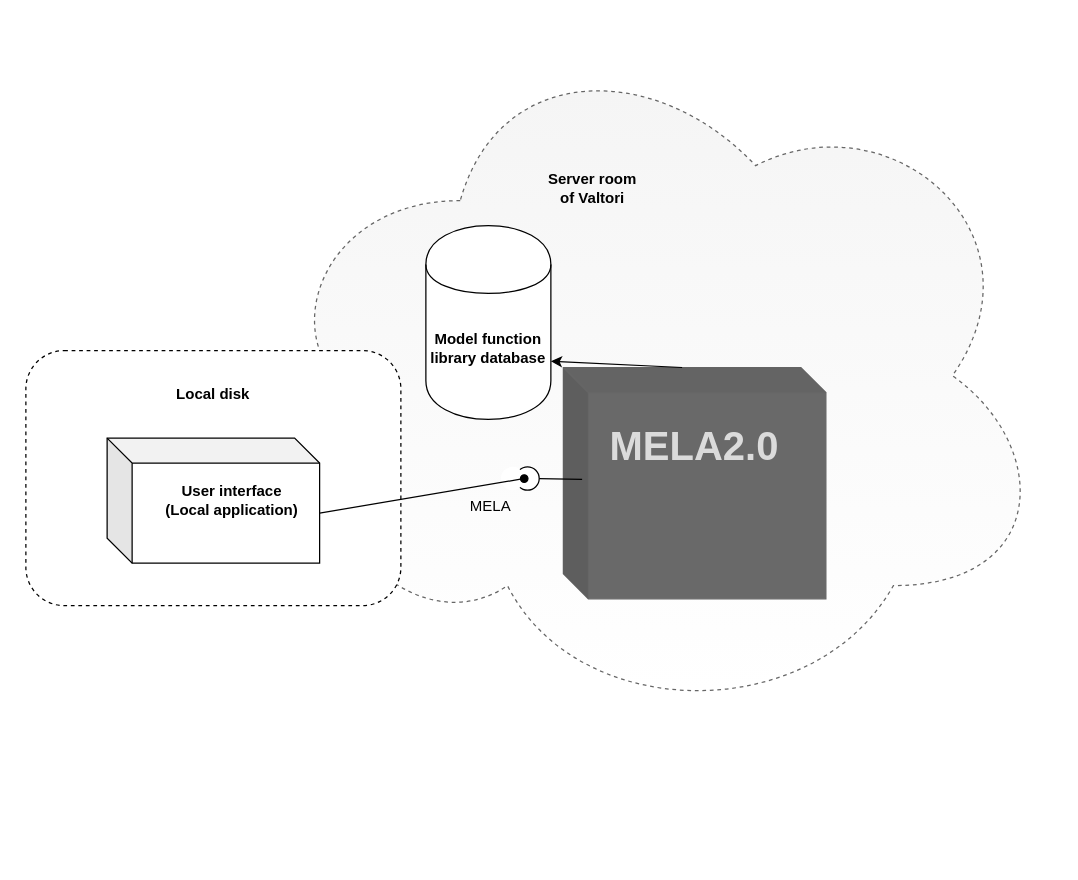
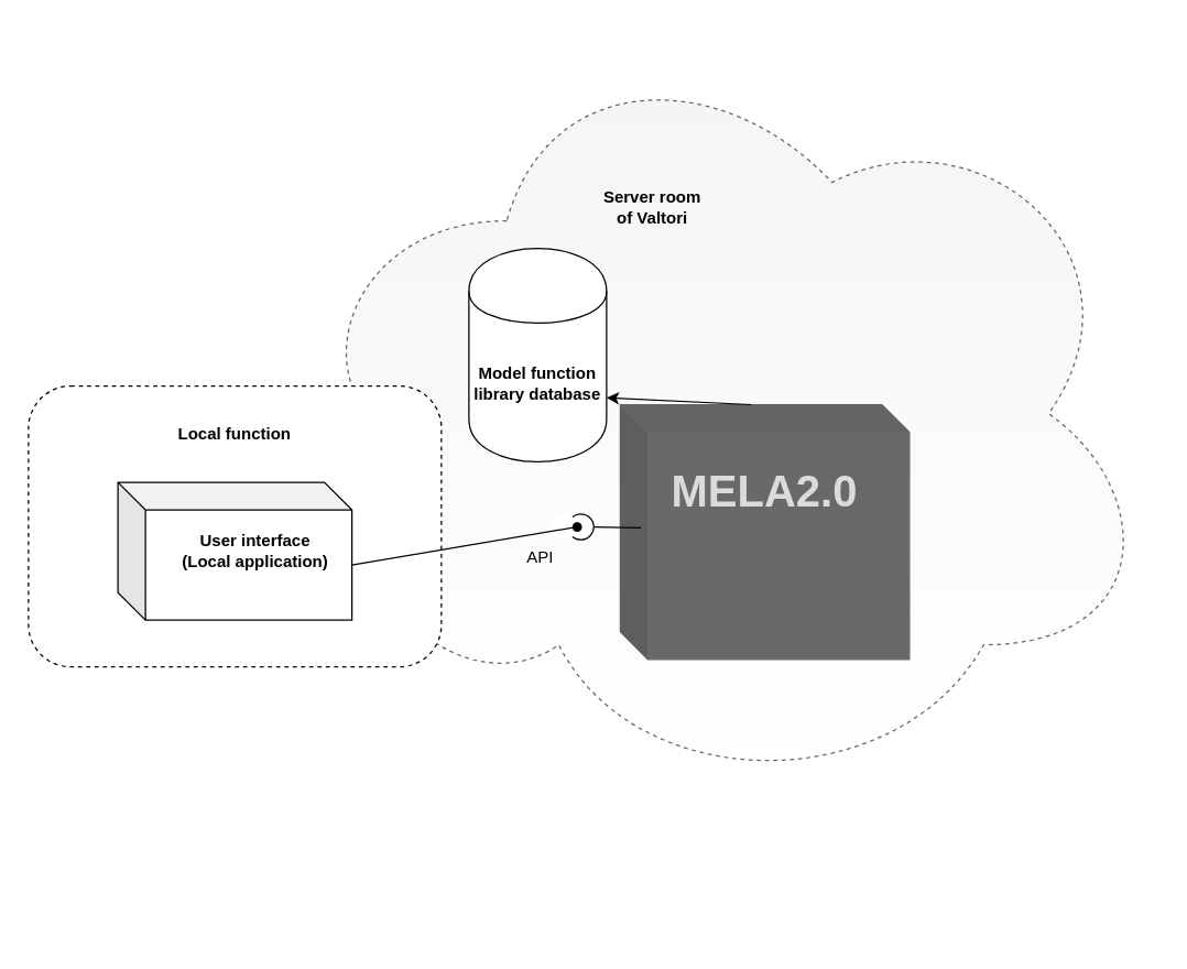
  <mxCell id="0" />
  <mxCell id="1" parent="0" />
  <mxCell id="2" value="" style="ellipse;shape=cloud;whiteSpace=wrap;html=1;dashed=1;strokeColor=#666666;fillColor=#f5f5f5;fontColor=#333333;gradientColor=#ffffff;" parent="1" vertex="1"><mxGeometry x="210" y="20" width="630" height="560" as="geometry" /></mxCell>
  <mxCell id="3" value="" style="rounded=1;whiteSpace=wrap;html=1;strokeColor=#000000;gradientColor=none;dashed=1;fillColor=#ffffff;" parent="1" vertex="1"><mxGeometry x="20" y="280" width="300" height="204" as="geometry" /></mxCell>
  <mxCell id="4" value="" style="group;fontSize=12;" parent="1" vertex="1" connectable="0"><mxGeometry x="313.5" y="521.5" width="300" height="160" as="geometry" /></mxCell>
  <mxCell id="5" value="" style="group" parent="1" vertex="1" connectable="0"><mxGeometry x="450" y="293.5" width="210" height="185" as="geometry" /></mxCell>
  <mxCell id="6" value="" style="shape=cube;whiteSpace=wrap;html=1;boundedLbl=1;backgroundOutline=1;darkOpacity=0.05;darkOpacity2=0.1;fontSize=12;fillColor=#696969;strokeColor=#666666;fontColor=#333333;" parent="5" vertex="1"><mxGeometry width="210" height="185" as="geometry" /></mxCell>
  <mxCell id="7" value="MELA2.0" style="text;html=1;strokeColor=none;fillColor=none;align=center;verticalAlign=middle;whiteSpace=wrap;rounded=0;fontSize=32;fontColor=#DBDBDB;fontStyle=1" parent="5" vertex="1"><mxGeometry x="37.8" y="41.429" width="134.4" height="44.048" as="geometry" /></mxCell>
  <mxCell id="8" value="" style="group" parent="1" vertex="1" connectable="0"><mxGeometry x="85" y="350" width="170" height="100" as="geometry" /></mxCell>
  <mxCell id="9" value="" style="shape=cube;whiteSpace=wrap;html=1;boundedLbl=1;backgroundOutline=1;darkOpacity=0.05;darkOpacity2=0.1;fontSize=12;" parent="8" vertex="1"><mxGeometry width="170" height="100" as="geometry" /></mxCell>
  <mxCell id="10" value="User interface (Local application)" style="text;html=1;strokeColor=none;fillColor=none;align=center;verticalAlign=middle;whiteSpace=wrap;rounded=0;fontSize=12;fontColor=#000000;fontStyle=1" parent="8" vertex="1"><mxGeometry x="45" y="40" width="110" height="20" as="geometry" /></mxCell>
- <mxCell id="11" value="Local disk" style="text;html=1;strokeColor=none;fillColor=none;align=center;verticalAlign=middle;whiteSpace=wrap;rounded=0;dashed=1;fontStyle=1" parent="1" vertex="1"><mxGeometry x="100" y="305" width="140" height="20" as="geometry" /></mxCell>
+ <mxCell id="11" value="Local function" style="text;html=1;strokeColor=none;fillColor=none;align=center;verticalAlign=middle;whiteSpace=wrap;rounded=0;dashed=1;fontStyle=1" parent="1" vertex="1"><mxGeometry x="100" y="305" width="140" height="20" as="geometry" /></mxCell>
  <mxCell id="12" value="Server room of Valtori" style="text;html=1;strokeColor=none;fillColor=none;align=center;verticalAlign=middle;whiteSpace=wrap;rounded=0;dashed=1;fontStyle=1" parent="1" vertex="1"><mxGeometry x="432" y="140" width="83" height="20" as="geometry" /></mxCell>
  <mxCell id="13" style="edgeStyle=none;rounded=0;orthogonalLoop=1;jettySize=auto;html=1;exitX=0;exitY=0;exitDx=95;exitDy=0;exitPerimeter=0;entryX=1;entryY=0.7;entryDx=0;entryDy=0;" parent="1" source="6" target="14" edge="1"><mxGeometry relative="1" as="geometry"><mxPoint x="470" y="253" as="targetPoint" /></mxGeometry></mxCell>
  <mxCell id="14" value="Model function library database" style="shape=cylinder;whiteSpace=wrap;html=1;boundedLbl=1;backgroundOutline=1;strokeColor=#000000;fillColor=#ffffff;gradientColor=none;fontStyle=1" parent="1" vertex="1"><mxGeometry x="340" y="180" width="100" height="155" as="geometry" /></mxCell>
  <mxCell id="15" value="" style="group;direction=east;rotation=-90;" parent="1" vertex="1" connectable="0"><mxGeometry x="420" y="347" width="20" height="70" as="geometry" /></mxCell>
  <mxCell id="16" value="" style="group;direction=east;rotation=-90;" parent="15" vertex="1" connectable="0"><mxGeometry x="-10" y="10" width="20" height="50" as="geometry" /></mxCell>
  <mxCell id="17" value="" style="group;direction=east;rotation=-90;" parent="16" vertex="1" connectable="0"><mxGeometry width="20" height="50" as="geometry" /></mxCell>
  <mxCell id="18" value="" style="ellipse;whiteSpace=wrap;html=1;aspect=fixed;shadow=0;strokeColor=#000000;fillColor=#ffffff;direction=east;rotation=-90;" parent="17" vertex="1"><mxGeometry x="2" y="16" width="18.667" height="18.667" as="geometry" /></mxCell>
  <mxCell id="19" value="" style="ellipse;whiteSpace=wrap;html=1;aspect=fixed;shadow=0;strokeColor=none;fillColor=#ffffff;direction=east;rotation=-90;" parent="17" vertex="1"><mxGeometry x="-10" y="16" width="18.667" height="18.667" as="geometry" /></mxCell>
  <mxCell id="20" value="" style="endArrow=none;html=1;entryX=0.5;entryY=1;entryDx=0;entryDy=0;exitX=0.5;exitY=1;exitDx=0;exitDy=0;" parent="17" target="18" edge="1"><mxGeometry width="50" height="50" relative="1" as="geometry"><mxPoint x="55" y="26" as="sourcePoint" /><mxPoint x="35" y="145" as="targetPoint" /></mxGeometry></mxCell>
  <mxCell id="21" style="edgeStyle=none;rounded=0;orthogonalLoop=1;jettySize=auto;html=1;exitX=0;exitY=0;exitDx=170;exitDy=60;exitPerimeter=0;endArrow=oval;endFill=1;entryX=0.5;entryY=1;entryDx=0;entryDy=0;" parent="1" source="9" target="19" edge="1"><mxGeometry relative="1" as="geometry"><mxPoint x="380" y="390" as="targetPoint" /></mxGeometry></mxCell>
- <mxCell id="22" value="MELA" style="text;html=1;strokeColor=none;fillColor=none;align=center;verticalAlign=middle;whiteSpace=wrap;rounded=0;shadow=0;" parent="1" vertex="1"><mxGeometry x="372" y="394.5" width="40" height="20" as="geometry" /></mxCell>
+ <mxCell id="22" value="API" style="text;html=1;strokeColor=none;fillColor=none;align=center;verticalAlign=middle;whiteSpace=wrap;rounded=0;shadow=0;" parent="1" vertex="1"><mxGeometry x="372" y="394.5" width="40" height="20" as="geometry" /></mxCell>
